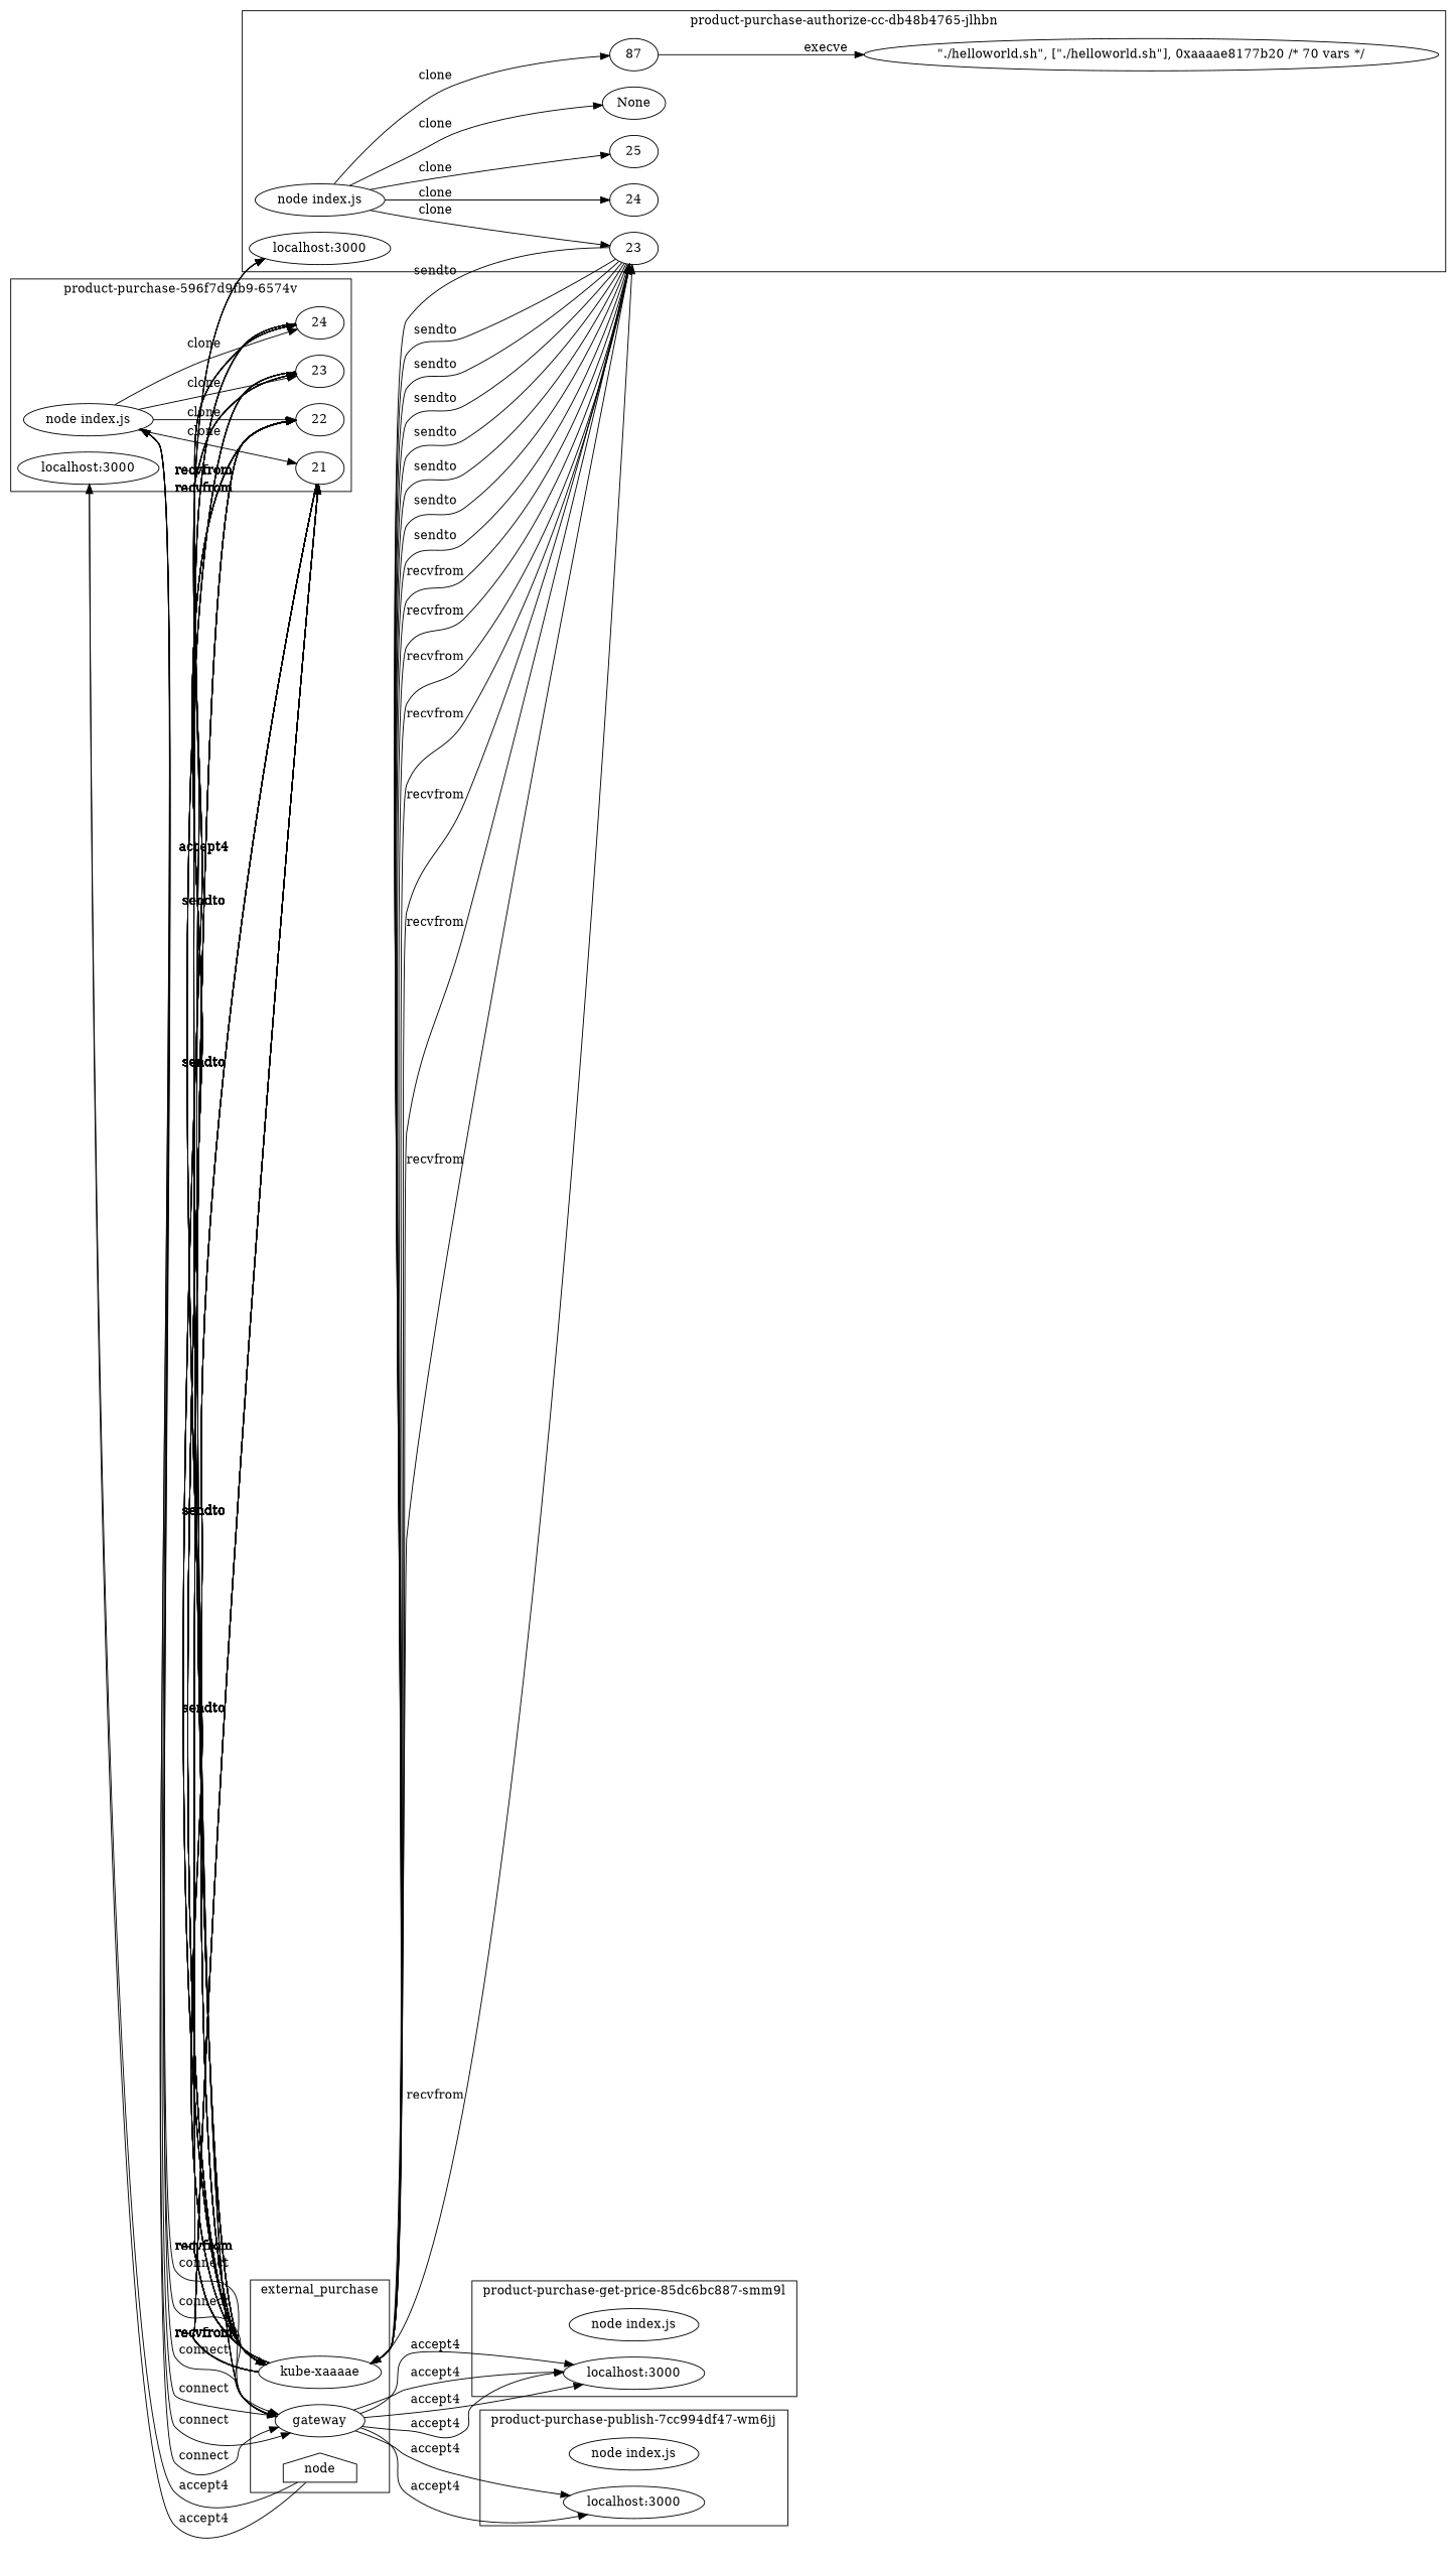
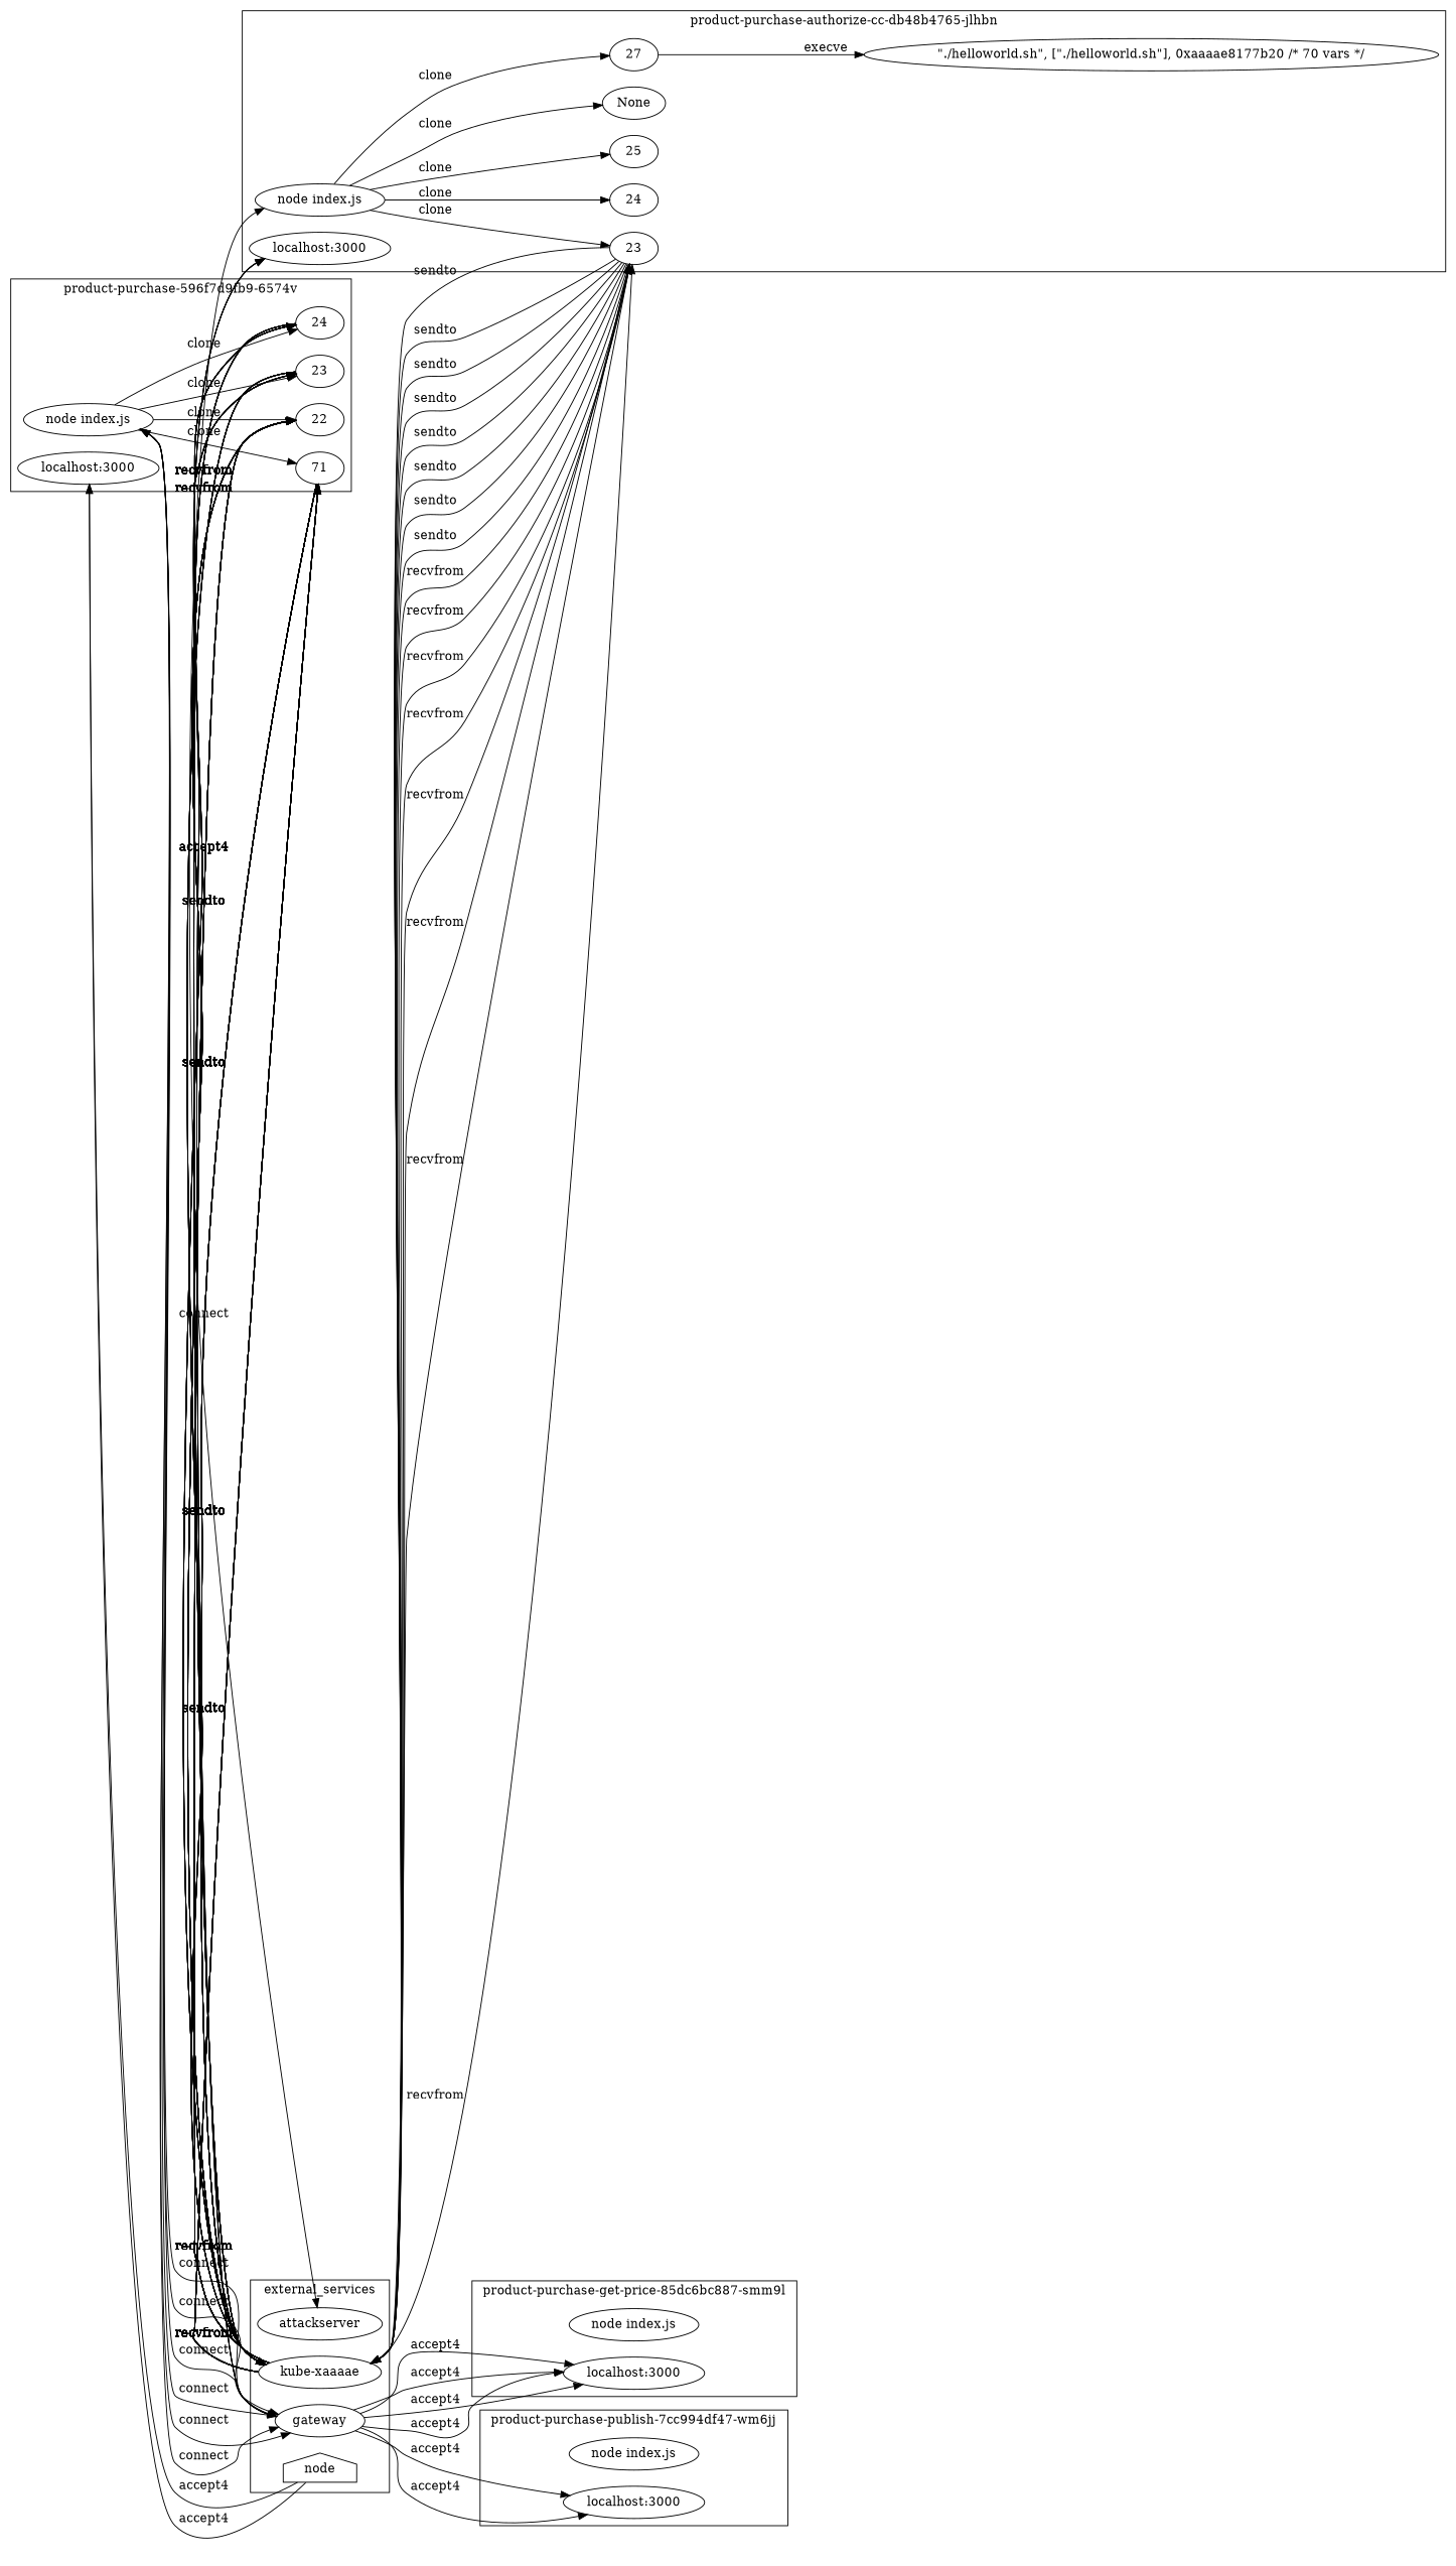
  digraph {
    rankdir=LR
    n1 [label="node index.js"]
    n2 [label=23]
    n3 [label=24]
    n4 [label=25]
    None
-   n6 [label=87]
+   n6 [label=27]
    n7 [label="localhost:3000"]
    n8 [label="\"./helloworld.sh\", [\"./helloworld.sh\"], 0xaaaae8177b20 /* 70 vars */"]
    n9 [label="node index.js"]
-   n10 [label=21]
+   n10 [label=71]
    n11 [label=22]
    n12 [label=23]
    n13 [label=24]
    n14 [label="localhost:3000"]
    n15 [label="node index.js"]
    n16 [label="localhost:3000"]
    n17 [label="node index.js"]
    n18 [label="localhost:3000"]
+   n19 [label=attackserver]
    n20 [label="kube-xaaaae"]
    n21 [label=gateway]
    n22 [label="node" shape=house]
    subgraph cluster_1 {
      label=" product-purchase-authorize-cc-db48b4765-jlhbn "
      n1
      n2
      n3
      n4
      None
      n6
      n7
      n8
    }
    subgraph cluster_2 {
      label=" product-purchase-596f7d9fb9-6574v "
      n9
      n10
      n11
      n12
      n13
      n14
    }
    subgraph cluster_3 {
      label=" product-purchase-get-price-85dc6bc887-smm9l "
      n15
      n16
    }
    subgraph cluster_4 {
      label=" product-purchase-publish-7cc994df47-wm6jj "
      n17
      n18
    }
    subgraph cluster_5 {
-     label=external_purchase
+     label=external_services
+     n19
      n20
      n21
      n22
    }
    n1 -> n2 [label=clone]
    n1 -> n3 [label=clone]
    n1 -> n4 [label=clone]
    n1 -> None [label=clone]
    n1 -> n6 [label=clone]
+   n1 -> n19 [dir=both label=connect]
    n2 -> n20 [label=sendto]
    n2 -> n20 [label=sendto]
    n2 -> n20 [label=sendto]
    n2 -> n20 [label=sendto]
    n2 -> n20 [label=sendto]
    n2 -> n20 [label=sendto]
    n2 -> n20 [label=sendto]
    n2 -> n20 [label=sendto]
    n6 -> n8 [label=execve]
    n9 -> n10 [label=clone]
    n9 -> n11 [label=clone]
    n9 -> n12 [label=clone]
    n9 -> n13 [label=clone]
    n9 -> n21 [dir=both label=connect]
    n9 -> n21 [dir=both label=connect]
    n9 -> n21 [dir=both label=connect]
    n9 -> n21 [dir=both label=connect]
    n9 -> n21 [dir=both label=connect]
    n9 -> n21 [dir=both label=connect]
    n10 -> n20 [label=sendto]
    n10 -> n20 [label=sendto]
    n10 -> n20 [label=sendto]
    n10 -> n20 [label=sendto]
    n10 -> n20 [label=sendto]
    n10 -> n20 [label=sendto]
    n10 -> n20 [label=sendto]
    n10 -> n20 [label=sendto]
    n10 -> n20 [label=sendto]
    n10 -> n20 [label=sendto]
    n10 -> n20 [label=sendto]
    n10 -> n20 [label=sendto]
    n10 -> n20 [label=sendto]
    n10 -> n20 [label=sendto]
    n10 -> n20 [label=sendto]
    n10 -> n20 [label=sendto]
    n11 -> n20 [label=sendto]
    n11 -> n20 [label=sendto]
    n11 -> n20 [label=sendto]
    n11 -> n20 [label=sendto]
    n11 -> n20 [label=sendto]
    n11 -> n20 [label=sendto]
    n11 -> n20 [label=sendto]
    n11 -> n20 [label=sendto]
    n11 -> n20 [label=sendto]
    n11 -> n20 [label=sendto]
    n11 -> n20 [label=sendto]
    n11 -> n20 [label=sendto]
    n11 -> n20 [label=sendto]
    n11 -> n20 [label=sendto]
    n11 -> n20 [label=sendto]
    n11 -> n20 [label=sendto]
    n12 -> n20 [label=sendto]
    n12 -> n20 [label=sendto]
    n12 -> n20 [label=sendto]
    n12 -> n20 [label=sendto]
    n12 -> n20 [label=sendto]
    n12 -> n20 [label=sendto]
    n12 -> n20 [label=sendto]
    n12 -> n20 [label=sendto]
    n13 -> n20 [label=sendto]
    n13 -> n20 [label=sendto]
    n13 -> n20 [label=sendto]
    n13 -> n20 [label=sendto]
    n13 -> n20 [label=sendto]
    n13 -> n20 [label=sendto]
    n13 -> n20 [label=sendto]
    n13 -> n20 [label=sendto]
    n20 -> n2 [label=recvfrom]
    n20 -> n2 [label=recvfrom]
    n20 -> n2 [label=recvfrom]
    n20 -> n2 [label=recvfrom]
    n20 -> n2 [label=recvfrom]
    n20 -> n2 [label=recvfrom]
    n20 -> n2 [label=recvfrom]
    n20 -> n2 [label=recvfrom]
    n20 -> n10 [label=recvfrom]
    n20 -> n10 [label=recvfrom]
    n20 -> n10 [label=recvfrom]
    n20 -> n10 [label=recvfrom]
    n20 -> n10 [label=recvfrom]
    n20 -> n10 [label=recvfrom]
    n20 -> n10 [label=recvfrom]
    n20 -> n10 [label=recvfrom]
    n20 -> n10 [label=recvfrom]
    n20 -> n10 [label=recvfrom]
    n20 -> n10 [label=recvfrom]
    n20 -> n10 [label=recvfrom]
    n20 -> n10 [label=recvfrom]
    n20 -> n10 [label=recvfrom]
    n20 -> n10 [label=recvfrom]
    n20 -> n10 [label=recvfrom]
    n20 -> n11 [label=recvfrom]
    n20 -> n11 [label=recvfrom]
    n20 -> n11 [label=recvfrom]
    n20 -> n11 [label=recvfrom]
    n20 -> n11 [label=recvfrom]
    n20 -> n11 [label=recvfrom]
    n20 -> n11 [label=recvfrom]
    n20 -> n11 [label=recvfrom]
    n20 -> n11 [label=recvfrom]
    n20 -> n11 [label=recvfrom]
    n20 -> n11 [label=recvfrom]
    n20 -> n11 [label=recvfrom]
    n20 -> n11 [label=recvfrom]
    n20 -> n11 [label=recvfrom]
    n20 -> n11 [label=recvfrom]
    n20 -> n11 [label=recvfrom]
    n20 -> n12 [label=recvfrom]
    n20 -> n12 [label=recvfrom]
    n20 -> n12 [label=recvfrom]
    n20 -> n12 [label=recvfrom]
    n20 -> n12 [label=recvfrom]
    n20 -> n12 [label=recvfrom]
    n20 -> n12 [label=recvfrom]
    n20 -> n12 [label=recvfrom]
    n20 -> n13 [label=recvfrom]
    n20 -> n13 [label=recvfrom]
    n20 -> n13 [label=recvfrom]
    n20 -> n13 [label=recvfrom]
    n20 -> n13 [label=recvfrom]
    n20 -> n13 [label=recvfrom]
    n20 -> n13 [label=recvfrom]
    n20 -> n13 [label=recvfrom]
    n21 -> n7 [label=accept4]
    n21 -> n7 [label=accept4]
    n21 -> n7 [label=accept4]
    n21 -> n7 [label=accept4]
    n21 -> n16 [label=accept4]
    n21 -> n16 [label=accept4]
    n21 -> n16 [label=accept4]
    n21 -> n16 [label=accept4]
    n21 -> n18 [label=accept4]
    n21 -> n18 [label=accept4]
    n22 -> n14 [label=accept4]
    n22 -> n14 [label=accept4]
  }
